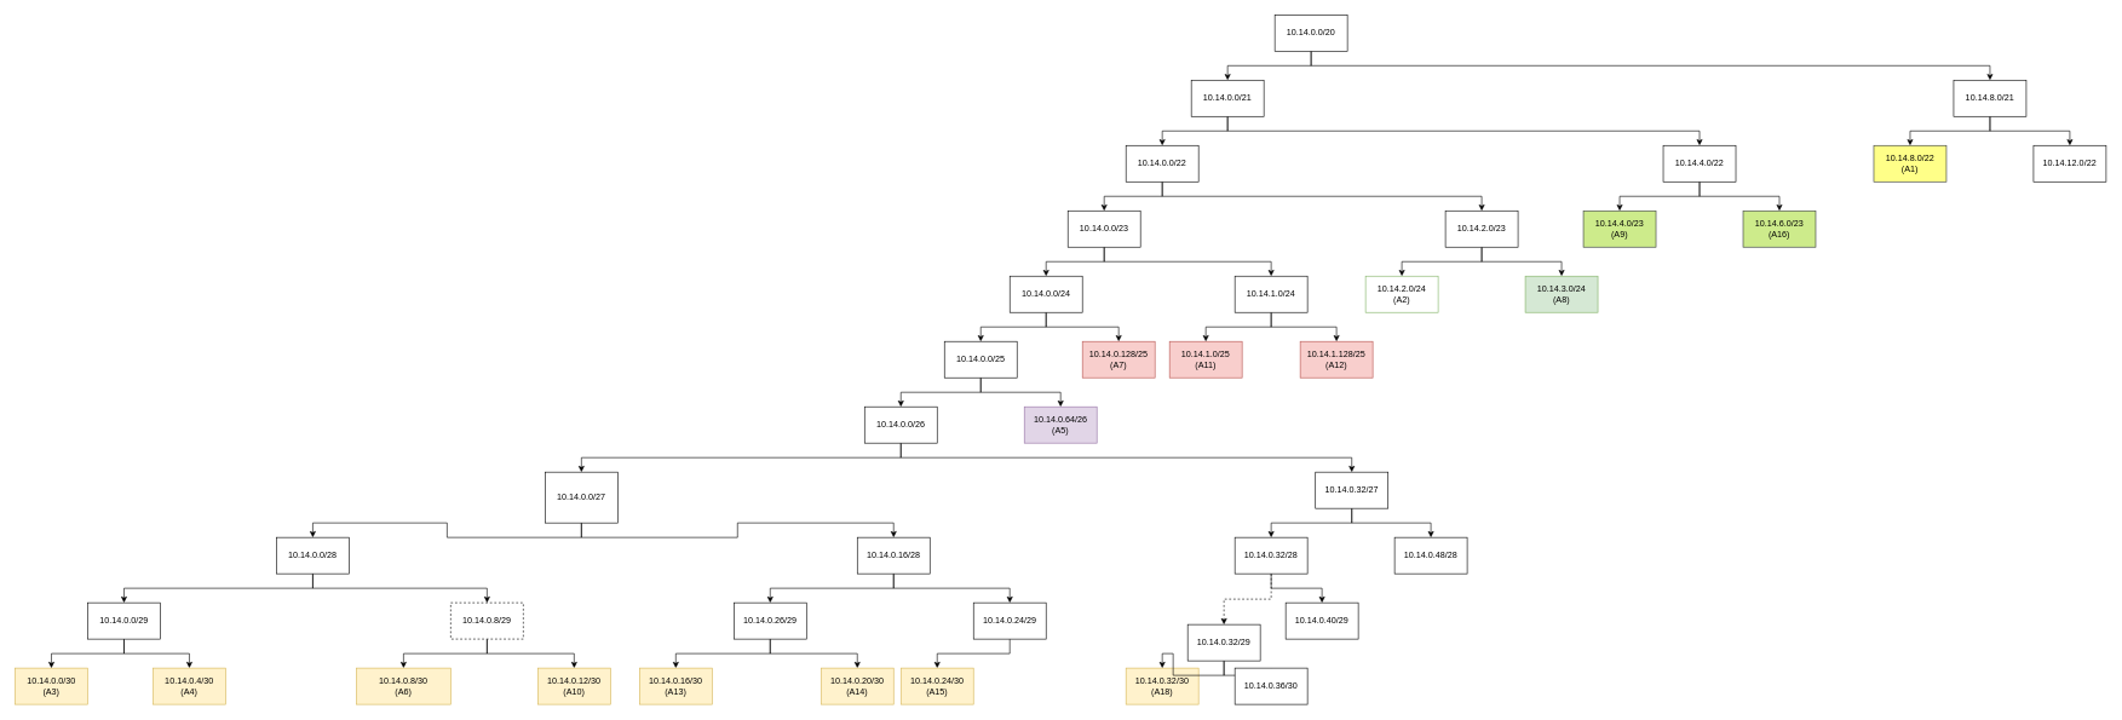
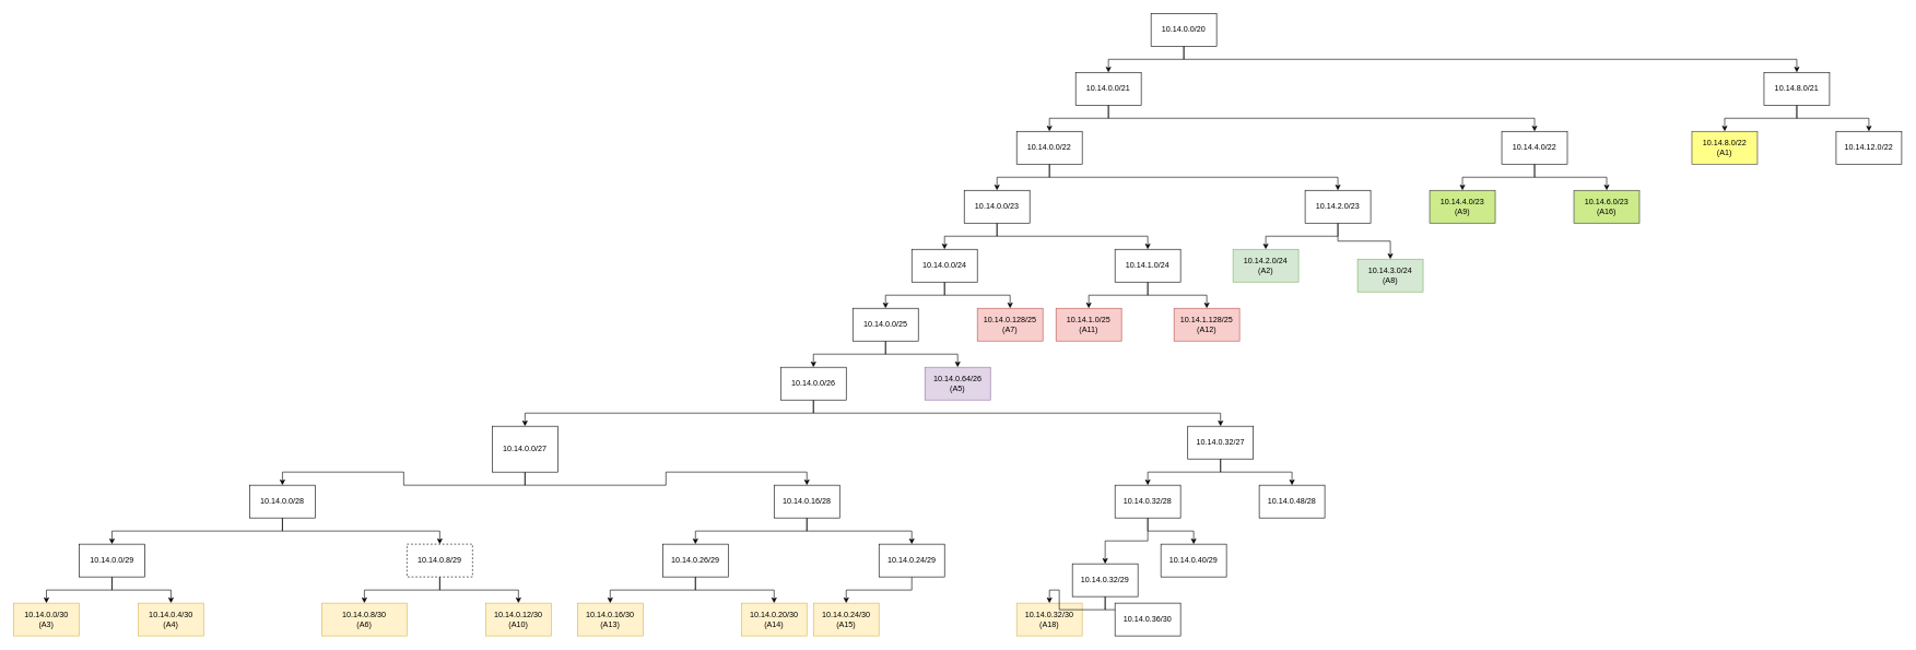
  <mxCell id="0" />
  <mxCell id="1" parent="0" />
  <mxCell id="2" style="edgeStyle=orthogonalEdgeStyle;rounded=0;orthogonalLoop=1;jettySize=auto;html=1;exitX=0.5;exitY=1;exitDx=0;exitDy=0;entryX=0.5;entryY=0;entryDx=0;entryDy=0;" edge="1" parent="1" source="4" target="7"><mxGeometry relative="1" as="geometry"><mxPoint x="1805" y="180" as="targetPoint" /></mxGeometry></mxCell>
  <mxCell id="3" style="edgeStyle=orthogonalEdgeStyle;rounded=0;orthogonalLoop=1;jettySize=auto;html=1;exitX=0.5;exitY=1;exitDx=0;exitDy=0;entryX=0.5;entryY=0;entryDx=0;entryDy=0;" edge="1" parent="1" source="4" target="10"><mxGeometry relative="1" as="geometry" /></mxCell>
  <mxCell id="4" value="10.14.0.0/20" style="rounded=0;whiteSpace=wrap;html=1;" vertex="1" parent="1"><mxGeometry x="1755" y="20" width="100" height="50" as="geometry" /></mxCell>
  <mxCell id="5" style="edgeStyle=orthogonalEdgeStyle;rounded=0;orthogonalLoop=1;jettySize=auto;html=1;exitX=0.5;exitY=1;exitDx=0;exitDy=0;" edge="1" parent="1" source="7" target="13"><mxGeometry relative="1" as="geometry" /></mxCell>
  <mxCell id="6" style="edgeStyle=orthogonalEdgeStyle;rounded=0;orthogonalLoop=1;jettySize=auto;html=1;exitX=0.5;exitY=1;exitDx=0;exitDy=0;" edge="1" parent="1" source="7" target="16"><mxGeometry relative="1" as="geometry" /></mxCell>
  <mxCell id="7" value="10.14.0.0/21" style="rounded=0;whiteSpace=wrap;html=1;" vertex="1" parent="1"><mxGeometry x="1640" y="110" width="100" height="50" as="geometry" /></mxCell>
  <mxCell id="8" style="edgeStyle=orthogonalEdgeStyle;rounded=0;orthogonalLoop=1;jettySize=auto;html=1;exitX=0.5;exitY=1;exitDx=0;exitDy=0;entryX=0.5;entryY=0;entryDx=0;entryDy=0;" edge="1" parent="1" source="10" target="84"><mxGeometry relative="1" as="geometry" /></mxCell>
  <mxCell id="9" style="edgeStyle=orthogonalEdgeStyle;rounded=0;orthogonalLoop=1;jettySize=auto;html=1;exitX=0.5;exitY=1;exitDx=0;exitDy=0;entryX=0.5;entryY=0;entryDx=0;entryDy=0;" edge="1" parent="1" source="10" target="83"><mxGeometry relative="1" as="geometry" /></mxCell>
  <mxCell id="10" value="10.14.8.0/21" style="rounded=0;whiteSpace=wrap;html=1;" vertex="1" parent="1"><mxGeometry x="2690" y="110" width="100" height="50" as="geometry" /></mxCell>
  <mxCell id="11" style="edgeStyle=orthogonalEdgeStyle;rounded=0;orthogonalLoop=1;jettySize=auto;html=1;exitX=0.5;exitY=1;exitDx=0;exitDy=0;" edge="1" parent="1" source="13" target="19"><mxGeometry relative="1" as="geometry" /></mxCell>
  <mxCell id="12" style="edgeStyle=orthogonalEdgeStyle;rounded=0;orthogonalLoop=1;jettySize=auto;html=1;exitX=0.5;exitY=1;exitDx=0;exitDy=0;" edge="1" parent="1" source="13" target="73"><mxGeometry relative="1" as="geometry" /></mxCell>
  <mxCell id="13" value="10.14.0.0/22" style="rounded=0;whiteSpace=wrap;html=1;" vertex="1" parent="1"><mxGeometry x="1550" y="200" width="100" height="50" as="geometry" /></mxCell>
  <mxCell id="14" style="edgeStyle=orthogonalEdgeStyle;rounded=0;orthogonalLoop=1;jettySize=auto;html=1;exitX=0.5;exitY=1;exitDx=0;exitDy=0;" edge="1" parent="1" source="16" target="82"><mxGeometry relative="1" as="geometry" /></mxCell>
  <mxCell id="15" style="edgeStyle=orthogonalEdgeStyle;rounded=0;orthogonalLoop=1;jettySize=auto;html=1;exitX=0.5;exitY=1;exitDx=0;exitDy=0;entryX=0.5;entryY=0;entryDx=0;entryDy=0;" edge="1" parent="1" source="16" target="81"><mxGeometry relative="1" as="geometry" /></mxCell>
  <mxCell id="16" value="10.14.4.0/22" style="rounded=0;whiteSpace=wrap;html=1;" vertex="1" parent="1"><mxGeometry x="2290" y="200" width="100" height="50" as="geometry" /></mxCell>
  <mxCell id="17" style="edgeStyle=orthogonalEdgeStyle;rounded=0;orthogonalLoop=1;jettySize=auto;html=1;exitX=0.5;exitY=1;exitDx=0;exitDy=0;" edge="1" parent="1" source="19" target="38"><mxGeometry relative="1" as="geometry" /></mxCell>
  <mxCell id="18" style="edgeStyle=orthogonalEdgeStyle;rounded=0;orthogonalLoop=1;jettySize=auto;html=1;exitX=0.5;exitY=1;exitDx=0;exitDy=0;" edge="1" parent="1" source="19" target="70"><mxGeometry relative="1" as="geometry" /></mxCell>
  <mxCell id="19" value="10.14.0.0/23" style="rounded=0;whiteSpace=wrap;html=1;" vertex="1" parent="1"><mxGeometry x="1470" y="290" width="100" height="50" as="geometry" /></mxCell>
  <mxCell id="20" value="10.14.0.0/30&lt;br&gt;(A3)" style="rounded=0;whiteSpace=wrap;html=1;fillColor=#fff2cc;strokeColor=#d6b656;" vertex="1" parent="1"><mxGeometry x="20" y="920" width="100" height="50" as="geometry" /></mxCell>
  <mxCell id="21" style="edgeStyle=orthogonalEdgeStyle;rounded=0;orthogonalLoop=1;jettySize=auto;html=1;exitX=0.5;exitY=1;exitDx=0;exitDy=0;entryX=0.5;entryY=0;entryDx=0;entryDy=0;" edge="1" parent="1" source="23" target="20"><mxGeometry relative="1" as="geometry" /></mxCell>
  <mxCell id="22" style="edgeStyle=orthogonalEdgeStyle;rounded=0;orthogonalLoop=1;jettySize=auto;html=1;exitX=0.5;exitY=1;exitDx=0;exitDy=0;" edge="1" parent="1" source="23" target="39"><mxGeometry relative="1" as="geometry" /></mxCell>
  <mxCell id="23" value="10.14.0.0/29" style="rounded=0;whiteSpace=wrap;html=1;" vertex="1" parent="1"><mxGeometry x="120" y="830" width="100" height="50" as="geometry" /></mxCell>
  <mxCell id="24" style="edgeStyle=orthogonalEdgeStyle;rounded=0;orthogonalLoop=1;jettySize=auto;html=1;exitX=0.5;exitY=1;exitDx=0;exitDy=0;entryX=0.5;entryY=0;entryDx=0;entryDy=0;" edge="1" parent="1" source="26" target="23"><mxGeometry relative="1" as="geometry" /></mxCell>
  <mxCell id="25" style="edgeStyle=orthogonalEdgeStyle;rounded=0;orthogonalLoop=1;jettySize=auto;html=1;exitX=0.5;exitY=1;exitDx=0;exitDy=0;" edge="1" parent="1" source="26" target="42"><mxGeometry relative="1" as="geometry" /></mxCell>
  <mxCell id="26" value="10.14.0.0/28" style="rounded=0;whiteSpace=wrap;html=1;" vertex="1" parent="1"><mxGeometry x="380" y="740" width="100" height="50" as="geometry" /></mxCell>
  <mxCell id="27" style="edgeStyle=orthogonalEdgeStyle;rounded=0;orthogonalLoop=1;jettySize=auto;html=1;exitX=0.5;exitY=1;exitDx=0;exitDy=0;entryX=0.5;entryY=0;entryDx=0;entryDy=0;" edge="1" parent="1" source="29" target="26"><mxGeometry relative="1" as="geometry" /></mxCell>
  <mxCell id="28" style="edgeStyle=orthogonalEdgeStyle;rounded=0;orthogonalLoop=1;jettySize=auto;html=1;exitX=0.5;exitY=1;exitDx=0;exitDy=0;" edge="1" parent="1" source="29" target="47"><mxGeometry relative="1" as="geometry" /></mxCell>
  <mxCell id="29" value="10.14.0.0/27" style="rounded=0;whiteSpace=wrap;html=1;" vertex="1" parent="1"><mxGeometry x="750" y="650" width="100" height="70" as="geometry" /></mxCell>
  <mxCell id="30" style="edgeStyle=orthogonalEdgeStyle;rounded=0;orthogonalLoop=1;jettySize=auto;html=1;exitX=0.5;exitY=1;exitDx=0;exitDy=0;entryX=0.5;entryY=0;entryDx=0;entryDy=0;" edge="1" parent="1" source="32" target="29"><mxGeometry relative="1" as="geometry" /></mxCell>
  <mxCell id="31" style="edgeStyle=orthogonalEdgeStyle;rounded=0;orthogonalLoop=1;jettySize=auto;html=1;exitX=0.5;exitY=1;exitDx=0;exitDy=0;" edge="1" parent="1" source="32" target="59"><mxGeometry relative="1" as="geometry" /></mxCell>
  <mxCell id="32" value="10.14.0.0/26" style="rounded=0;whiteSpace=wrap;html=1;" vertex="1" parent="1"><mxGeometry x="1190" y="560" width="100" height="50" as="geometry" /></mxCell>
  <mxCell id="33" style="edgeStyle=orthogonalEdgeStyle;rounded=0;orthogonalLoop=1;jettySize=auto;html=1;exitX=0.5;exitY=1;exitDx=0;exitDy=0;entryX=0.5;entryY=0;entryDx=0;entryDy=0;" edge="1" parent="1" source="35" target="32"><mxGeometry relative="1" as="geometry" /></mxCell>
  <mxCell id="34" style="edgeStyle=orthogonalEdgeStyle;rounded=0;orthogonalLoop=1;jettySize=auto;html=1;exitX=0.5;exitY=1;exitDx=0;exitDy=0;" edge="1" parent="1" source="35" target="78"><mxGeometry relative="1" as="geometry" /></mxCell>
  <mxCell id="35" value="10.14.0.0/25" style="rounded=0;whiteSpace=wrap;html=1;" vertex="1" parent="1"><mxGeometry x="1300" y="470" width="100" height="50" as="geometry" /></mxCell>
  <mxCell id="36" style="edgeStyle=orthogonalEdgeStyle;rounded=0;orthogonalLoop=1;jettySize=auto;html=1;exitX=0.5;exitY=1;exitDx=0;exitDy=0;entryX=0.5;entryY=0;entryDx=0;entryDy=0;" edge="1" parent="1" source="38" target="35"><mxGeometry relative="1" as="geometry" /></mxCell>
  <mxCell id="37" style="edgeStyle=orthogonalEdgeStyle;rounded=0;orthogonalLoop=1;jettySize=auto;html=1;exitX=0.5;exitY=1;exitDx=0;exitDy=0;entryX=0.5;entryY=0;entryDx=0;entryDy=0;" edge="1" parent="1" source="38" target="66"><mxGeometry relative="1" as="geometry" /></mxCell>
  <mxCell id="38" value="10.14.0.0/24" style="rounded=0;whiteSpace=wrap;html=1;" vertex="1" parent="1"><mxGeometry x="1390" y="380" width="100" height="50" as="geometry" /></mxCell>
  <mxCell id="39" value="10.14.0.4/30&lt;br&gt;(A4)" style="rounded=0;whiteSpace=wrap;html=1;fillColor=#fff2cc;strokeColor=#d6b656;" vertex="1" parent="1"><mxGeometry x="210" y="920" width="100" height="50" as="geometry" /></mxCell>
  <mxCell id="40" style="edgeStyle=orthogonalEdgeStyle;rounded=0;orthogonalLoop=1;jettySize=auto;html=1;exitX=0.5;exitY=1;exitDx=0;exitDy=0;entryX=0.5;entryY=0;entryDx=0;entryDy=0;" edge="1" parent="1" source="42" target="44"><mxGeometry relative="1" as="geometry" /></mxCell>
  <mxCell id="41" style="edgeStyle=orthogonalEdgeStyle;rounded=0;orthogonalLoop=1;jettySize=auto;html=1;exitX=0.5;exitY=1;exitDx=0;exitDy=0;entryX=0.5;entryY=0;entryDx=0;entryDy=0;" edge="1" parent="1" source="42" target="43"><mxGeometry relative="1" as="geometry" /></mxCell>
  <mxCell id="42" value="10.14.0.8/29" style="rounded=0;whiteSpace=wrap;html=1;dashed=1;" vertex="1" parent="1"><mxGeometry x="620" y="830" width="100" height="50" as="geometry" /></mxCell>
  <mxCell id="43" value="10.14.0.12/30&lt;br&gt;(A10)" style="rounded=0;whiteSpace=wrap;html=1;fillColor=#fff2cc;strokeColor=#d6b656;" vertex="1" parent="1"><mxGeometry x="740" y="920" width="100" height="50" as="geometry" /></mxCell>
  <mxCell id="44" value="10.14.0.8/30&lt;br&gt;(A6)" style="rounded=0;whiteSpace=wrap;html=1;fillColor=#fff2cc;strokeColor=#d6b656;" vertex="1" parent="1"><mxGeometry x="490" y="920" width="130" height="50" as="geometry" /></mxCell>
  <mxCell id="45" style="edgeStyle=orthogonalEdgeStyle;rounded=0;orthogonalLoop=1;jettySize=auto;html=1;exitX=0.5;exitY=1;exitDx=0;exitDy=0;entryX=0.5;entryY=0;entryDx=0;entryDy=0;" edge="1" parent="1" source="47" target="50"><mxGeometry relative="1" as="geometry" /></mxCell>
  <mxCell id="46" style="edgeStyle=orthogonalEdgeStyle;rounded=0;orthogonalLoop=1;jettySize=auto;html=1;exitX=0.5;exitY=1;exitDx=0;exitDy=0;entryX=0.5;entryY=0;entryDx=0;entryDy=0;" edge="1" parent="1" source="47" target="52"><mxGeometry relative="1" as="geometry" /></mxCell>
  <mxCell id="47" value="10.14.0.16/28" style="rounded=0;whiteSpace=wrap;html=1;" vertex="1" parent="1"><mxGeometry x="1180" y="740" width="100" height="50" as="geometry" /></mxCell>
  <mxCell id="48" style="edgeStyle=orthogonalEdgeStyle;rounded=0;orthogonalLoop=1;jettySize=auto;html=1;exitX=0.5;exitY=1;exitDx=0;exitDy=0;" edge="1" parent="1" source="50" target="53"><mxGeometry relative="1" as="geometry" /></mxCell>
  <mxCell id="49" style="edgeStyle=orthogonalEdgeStyle;rounded=0;orthogonalLoop=1;jettySize=auto;html=1;exitX=0.5;exitY=1;exitDx=0;exitDy=0;" edge="1" parent="1" source="50" target="54"><mxGeometry relative="1" as="geometry" /></mxCell>
  <mxCell id="50" value="10.14.0.26/29" style="rounded=0;whiteSpace=wrap;html=1;" vertex="1" parent="1"><mxGeometry x="1010" y="830" width="100" height="50" as="geometry" /></mxCell>
  <mxCell id="51" style="edgeStyle=orthogonalEdgeStyle;rounded=0;orthogonalLoop=1;jettySize=auto;html=1;exitX=0.5;exitY=1;exitDx=0;exitDy=0;entryX=0.5;entryY=0;entryDx=0;entryDy=0;" edge="1" parent="1" source="52" target="56"><mxGeometry relative="1" as="geometry" /></mxCell>
  <mxCell id="52" value="10.14.0.24/29" style="rounded=0;whiteSpace=wrap;html=1;" vertex="1" parent="1"><mxGeometry x="1340" y="830" width="100" height="50" as="geometry" /></mxCell>
  <mxCell id="53" value="10.14.0.16/30&lt;br&gt;(A13)" style="rounded=0;whiteSpace=wrap;html=1;fillColor=#fff2cc;strokeColor=#d6b656;" vertex="1" parent="1"><mxGeometry x="880" y="920" width="100" height="50" as="geometry" /></mxCell>
  <mxCell id="54" value="10.14.0.20/30&lt;br&gt;(A14)" style="rounded=0;whiteSpace=wrap;html=1;fillColor=#fff2cc;strokeColor=#d6b656;" vertex="1" parent="1"><mxGeometry x="1130" y="920" width="100" height="50" as="geometry" /></mxCell>
  <mxCell id="55" value="10.14.0.32/30&lt;br&gt;(A18)" style="rounded=0;whiteSpace=wrap;html=1;fillColor=#fff2cc;strokeColor=#d6b656;" vertex="1" parent="1"><mxGeometry x="1550" y="920" width="100" height="50" as="geometry" /></mxCell>
  <mxCell id="56" value="10.14.0.24/30&lt;br&gt;(A15)" style="rounded=0;whiteSpace=wrap;html=1;fillColor=#fff2cc;strokeColor=#d6b656;" vertex="1" parent="1"><mxGeometry x="1240" y="920" width="100" height="50" as="geometry" /></mxCell>
  <mxCell id="57" style="edgeStyle=orthogonalEdgeStyle;rounded=0;orthogonalLoop=1;jettySize=auto;html=1;exitX=0.5;exitY=1;exitDx=0;exitDy=0;entryX=0.5;entryY=0;entryDx=0;entryDy=0;" edge="1" parent="1" source="59" target="62"><mxGeometry relative="1" as="geometry" /></mxCell>
  <mxCell id="58" style="edgeStyle=orthogonalEdgeStyle;rounded=0;orthogonalLoop=1;jettySize=auto;html=1;exitX=0.5;exitY=1;exitDx=0;exitDy=0;entryX=0.5;entryY=0;entryDx=0;entryDy=0;" edge="1" parent="1" source="59" target="76"><mxGeometry relative="1" as="geometry" /></mxCell>
  <mxCell id="59" value="10.14.0.32/27" style="rounded=0;whiteSpace=wrap;html=1;" vertex="1" parent="1"><mxGeometry x="1811" y="650" width="100" height="50" as="geometry" /></mxCell>
- <mxCell id="60" style="edgeStyle=orthogonalEdgeStyle;rounded=0;orthogonalLoop=1;jettySize=auto;html=1;exitX=0.5;exitY=1;exitDx=0;exitDy=0;entryX=0.5;entryY=0;entryDx=0;entryDy=0;dashed=1;" edge="1" parent="1" source="62" target="65"><mxGeometry relative="1" as="geometry" /></mxCell>
+ <mxCell id="60" style="edgeStyle=orthogonalEdgeStyle;rounded=0;orthogonalLoop=1;jettySize=auto;html=1;exitX=0.5;exitY=1;exitDx=0;exitDy=0;entryX=0.5;entryY=0;entryDx=0;entryDy=0;" edge="1" parent="1" source="62" target="65"><mxGeometry relative="1" as="geometry" /></mxCell>
  <mxCell id="61" style="edgeStyle=orthogonalEdgeStyle;rounded=0;orthogonalLoop=1;jettySize=auto;html=1;exitX=0.5;exitY=1;exitDx=0;exitDy=0;" edge="1" parent="1" source="62" target="75"><mxGeometry relative="1" as="geometry" /></mxCell>
  <mxCell id="62" value="10.14.0.32/28" style="rounded=0;whiteSpace=wrap;html=1;" vertex="1" parent="1"><mxGeometry x="1700" y="740" width="100" height="50" as="geometry" /></mxCell>
  <mxCell id="63" style="edgeStyle=orthogonalEdgeStyle;rounded=0;orthogonalLoop=1;jettySize=auto;html=1;exitX=0.5;exitY=1;exitDx=0;exitDy=0;entryX=0.5;entryY=0;entryDx=0;entryDy=0;" edge="1" parent="1" source="65" target="55"><mxGeometry relative="1" as="geometry" /></mxCell>
  <mxCell id="64" style="edgeStyle=orthogonalEdgeStyle;rounded=0;orthogonalLoop=1;jettySize=auto;html=1;exitX=0.5;exitY=1;exitDx=0;exitDy=0;entryX=0.5;entryY=0;entryDx=0;entryDy=0;" edge="1" parent="1" source="65" target="74"><mxGeometry relative="1" as="geometry" /></mxCell>
  <mxCell id="65" value="10.14.0.32/29" style="rounded=0;whiteSpace=wrap;html=1;" vertex="1" parent="1"><mxGeometry x="1635" y="860" width="100" height="50" as="geometry" /></mxCell>
  <mxCell id="66" value="10.14.0.128/25&lt;br&gt;(A7)" style="rounded=0;whiteSpace=wrap;html=1;fillColor=#f8cecc;strokeColor=#b85450;" vertex="1" parent="1"><mxGeometry x="1490" y="470" width="100" height="50" as="geometry" /></mxCell>
  <mxCell id="67" value="10.14.1.0/25&lt;br&gt;(A11)" style="rounded=0;whiteSpace=wrap;html=1;fillColor=#f8cecc;strokeColor=#b85450;" vertex="1" parent="1"><mxGeometry x="1610" y="470" width="100" height="50" as="geometry" /></mxCell>
  <mxCell id="68" style="edgeStyle=orthogonalEdgeStyle;rounded=0;orthogonalLoop=1;jettySize=auto;html=1;exitX=0.5;exitY=1;exitDx=0;exitDy=0;entryX=0.5;entryY=0;entryDx=0;entryDy=0;" edge="1" parent="1" source="70" target="67"><mxGeometry relative="1" as="geometry" /></mxCell>
  <mxCell id="69" style="edgeStyle=orthogonalEdgeStyle;rounded=0;orthogonalLoop=1;jettySize=auto;html=1;exitX=0.5;exitY=1;exitDx=0;exitDy=0;" edge="1" parent="1" source="70" target="77"><mxGeometry relative="1" as="geometry" /></mxCell>
  <mxCell id="70" value="10.14.1.0/24" style="rounded=0;whiteSpace=wrap;html=1;" vertex="1" parent="1"><mxGeometry x="1700" y="380" width="100" height="50" as="geometry" /></mxCell>
  <mxCell id="71" style="edgeStyle=orthogonalEdgeStyle;rounded=0;orthogonalLoop=1;jettySize=auto;html=1;exitX=0.5;exitY=1;exitDx=0;exitDy=0;entryX=0.5;entryY=0;entryDx=0;entryDy=0;" edge="1" parent="1" source="73" target="80"><mxGeometry relative="1" as="geometry" /></mxCell>
  <mxCell id="72" style="edgeStyle=orthogonalEdgeStyle;rounded=0;orthogonalLoop=1;jettySize=auto;html=1;exitX=0.5;exitY=1;exitDx=0;exitDy=0;entryX=0.5;entryY=0;entryDx=0;entryDy=0;" edge="1" parent="1" source="73" target="79"><mxGeometry relative="1" as="geometry" /></mxCell>
  <mxCell id="73" value="10.14.2.0/23" style="rounded=0;whiteSpace=wrap;html=1;" vertex="1" parent="1"><mxGeometry x="1990" y="290" width="100" height="50" as="geometry" /></mxCell>
  <mxCell id="74" value="10.14.0.36/30" style="rounded=0;whiteSpace=wrap;html=1;" vertex="1" parent="1"><mxGeometry x="1700" y="920" width="100" height="50" as="geometry" /></mxCell>
  <mxCell id="75" value="10.14.0.40/29" style="rounded=0;whiteSpace=wrap;html=1;" vertex="1" parent="1"><mxGeometry x="1770" y="830" width="100" height="50" as="geometry" /></mxCell>
  <mxCell id="76" value="10.14.0.48/28" style="rounded=0;whiteSpace=wrap;html=1;" vertex="1" parent="1"><mxGeometry x="1920" y="740" width="100" height="50" as="geometry" /></mxCell>
  <mxCell id="77" value="10.14.1.128/25&lt;br&gt;(A12)" style="rounded=0;whiteSpace=wrap;html=1;fillColor=#f8cecc;strokeColor=#b85450;" vertex="1" parent="1"><mxGeometry x="1790" y="470" width="100" height="50" as="geometry" /></mxCell>
  <mxCell id="78" value="10.14.0.64/26&lt;br&gt;(A5)" style="rounded=0;whiteSpace=wrap;html=1;fillColor=#e1d5e7;strokeColor=#9673a6;" vertex="1" parent="1"><mxGeometry x="1410" y="560" width="100" height="50" as="geometry" /></mxCell>
- <mxCell id="79" value="10.14.3.0/24&lt;br&gt;(A8)" style="rounded=0;whiteSpace=wrap;html=1;fillColor=#d5e8d4;strokeColor=#82b366;" vertex="1" parent="1"><mxGeometry x="2100" y="380" width="100" height="50" as="geometry" /></mxCell>
- <mxCell id="80" value="10.14.2.0/24&lt;br&gt;(A2)" style="rounded=0;whiteSpace=wrap;html=1;fillColor=#ffffff;strokeColor=#82b366;" vertex="1" parent="1"><mxGeometry x="1880" y="380" width="100" height="50" as="geometry" /></mxCell>
+ <mxCell id="79" value="10.14.3.0/24&lt;br&gt;(A8)" style="rounded=0;whiteSpace=wrap;html=1;fillColor=#d5e8d4;strokeColor=#82b366;" vertex="1" parent="1"><mxGeometry x="2070" y="395" width="100" height="50" as="geometry" /></mxCell>
+ <mxCell id="80" value="10.14.2.0/24&lt;br&gt;(A2)" style="rounded=0;whiteSpace=wrap;html=1;fillColor=#d5e8d4;strokeColor=#82b366;" vertex="1" parent="1"><mxGeometry x="1880" y="380" width="100" height="50" as="geometry" /></mxCell>
  <mxCell id="81" value="10.14.6.0/23&lt;br&gt;(A16)" style="rounded=0;whiteSpace=wrap;html=1;fillColor=#cdeb8b;strokeColor=#36393d;" vertex="1" parent="1"><mxGeometry x="2400" y="290" width="100" height="50" as="geometry" /></mxCell>
  <mxCell id="82" value="10.14.4.0/23&lt;br&gt;(A9)" style="rounded=0;whiteSpace=wrap;html=1;fillColor=#cdeb8b;strokeColor=#36393d;" vertex="1" parent="1"><mxGeometry x="2180" y="290" width="100" height="50" as="geometry" /></mxCell>
  <mxCell id="83" value="10.14.12.0/22" style="rounded=0;whiteSpace=wrap;html=1;" vertex="1" parent="1"><mxGeometry x="2800" y="200" width="100" height="50" as="geometry" /></mxCell>
  <mxCell id="84" value="10.14.8.0/22&lt;br&gt;(A1)" style="rounded=0;whiteSpace=wrap;html=1;fillColor=#ffff88;strokeColor=#36393d;" vertex="1" parent="1"><mxGeometry x="2580" y="200" width="100" height="50" as="geometry" /></mxCell>
